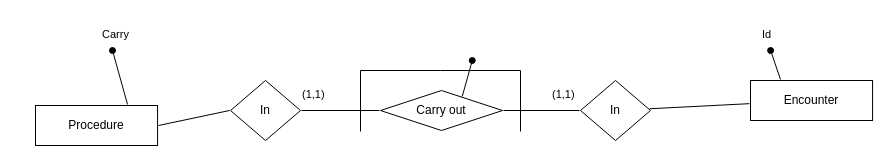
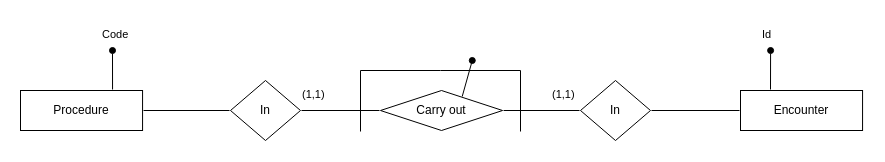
  <mxCell id="0" />
  <mxCell id="1" parent="0" />
  <mxCell id="2" style="edgeStyle=none;rounded=0;orthogonalLoop=1;jettySize=auto;html=1;endArrow=none;startFill=0;" edge="1" parent="1"><mxGeometry relative="1" as="geometry"><mxPoint x="360" y="131" as="targetPoint" /><mxPoint x="520" y="131" as="sourcePoint" /><Array as="points"><mxPoint x="520" y="70" /><mxPoint x="440" y="70" /><mxPoint x="360" y="70" /></Array></mxGeometry></mxCell>
  <mxCell id="3" style="edgeStyle=none;rounded=0;orthogonalLoop=1;jettySize=auto;html=1;exitX=0.75;exitY=0;exitDx=0;exitDy=0;endArrow=oval;endFill=1;" edge="1" parent="1" source="4"><mxGeometry relative="1" as="geometry"><mxPoint x="471.778" y="60" as="targetPoint" /></mxGeometry></mxCell>
  <mxCell id="4" value="Carry out" style="rhombus;whiteSpace=wrap;html=1;align=center;perimeterSpacing=1;strokeWidth=1;strokeColor=light-dark(#000000,#000000);fillStyle=solid;gradientColor=none;fillColor=light-dark(#FFFFFF,#FFFFFF);fixDash=0;" vertex="1" parent="1"><mxGeometry x="380" y="90" width="122.06" height="40" as="geometry" /></mxCell>
  <mxCell id="5" value="" style="edgeStyle=orthogonalEdgeStyle;rounded=0;orthogonalLoop=1;jettySize=auto;html=1;endArrow=none;startFill=0;" edge="1" parent="1" source="7" target="4"><mxGeometry relative="1" as="geometry" /></mxCell>
  <mxCell id="6" value="" style="edgeStyle=none;rounded=0;orthogonalLoop=1;jettySize=auto;html=1;endArrow=none;startFill=0;" edge="1" parent="1" source="7" target="13"><mxGeometry relative="1" as="geometry" /></mxCell>
  <mxCell id="7" value="In" style="shape=rhombus;perimeter=rhombusPerimeter;whiteSpace=wrap;html=1;align=center;fillColor=light-dark(#FFFFFF,#FFFFFF);strokeColor=light-dark(#000000,#000000);fillStyle=solid;fontColor=light-dark(#000000,#000000);perimeterSpacing=1;gradientColor=none;" vertex="1" parent="1"><mxGeometry x="580" y="80" width="70" height="60" as="geometry" /></mxCell>
  <mxCell id="8" value="" style="rounded=0;orthogonalLoop=1;jettySize=auto;html=1;endArrow=none;startFill=0;" edge="1" parent="1" source="9" target="4"><mxGeometry relative="1" as="geometry" /></mxCell>
  <mxCell id="9" value="In" style="shape=rhombus;perimeter=rhombusPerimeter;whiteSpace=wrap;html=1;align=center;fillColor=light-dark(#FFFFFF,#FFFFFF);strokeColor=light-dark(#000000,#000000);fillStyle=solid;fontColor=light-dark(#000000,#000000);perimeterSpacing=1;gradientColor=none;" vertex="1" parent="1"><mxGeometry x="230" y="80" width="70" height="60" as="geometry" /></mxCell>
  <mxCell id="10" value="&lt;span style=&quot;color: rgb(0, 0, 0); font-family: Helvetica; font-size: 11px; font-style: normal; font-variant-ligatures: normal; font-variant-caps: normal; font-weight: 400; letter-spacing: normal; orphans: 2; text-align: center; text-indent: 0px; text-transform: none; widows: 2; word-spacing: 0px; -webkit-text-stroke-width: 0px; white-space: nowrap; background-color: rgb(255, 255, 255); text-decoration-thickness: initial; text-decoration-style: initial; text-decoration-color: initial; float: none; display: inline !important;&quot;&gt;(1,1)&lt;/span&gt;" style="text;whiteSpace=wrap;html=1;" vertex="1" parent="1"><mxGeometry x="300" y="80" width="30" height="30" as="geometry" /></mxCell>
  <mxCell id="11" value="&lt;span style=&quot;color: rgb(0, 0, 0); font-family: Helvetica; font-size: 11px; font-style: normal; font-variant-ligatures: normal; font-variant-caps: normal; font-weight: 400; letter-spacing: normal; orphans: 2; text-align: center; text-indent: 0px; text-transform: none; widows: 2; word-spacing: 0px; -webkit-text-stroke-width: 0px; white-space: nowrap; background-color: rgb(255, 255, 255); text-decoration-thickness: initial; text-decoration-style: initial; text-decoration-color: initial; float: none; display: inline !important;&quot;&gt;(1,1)&lt;/span&gt;" style="text;whiteSpace=wrap;html=1;" vertex="1" parent="1"><mxGeometry x="550" y="80" width="30" height="30" as="geometry" /></mxCell>
  <mxCell id="12" style="edgeStyle=none;rounded=0;orthogonalLoop=1;jettySize=auto;html=1;exitX=0.25;exitY=0;exitDx=0;exitDy=0;endArrow=oval;endFill=1;" edge="1" parent="1" source="13"><mxGeometry relative="1" as="geometry"><mxPoint x="770.095" y="50" as="targetPoint" /></mxGeometry></mxCell>
- <mxCell id="13" value="Encounter" style="whiteSpace=wrap;html=1;align=center;perimeterSpacing=1;rounded=0;strokeWidth=1;strokeColor=light-dark(#000000,#000000);fillStyle=solid;gradientColor=none;fillColor=light-dark(#FFFFFF,#FFFFFF);perimeter=rectanglePerimeter;fixDash=0;" vertex="1" parent="1"><mxGeometry x="750" y="80" width="122.06" height="40" as="geometry" /></mxCell>
+ <mxCell id="13" value="Encounter" style="whiteSpace=wrap;html=1;align=center;perimeterSpacing=1;rounded=0;strokeWidth=1;strokeColor=light-dark(#000000,#000000);fillStyle=solid;gradientColor=none;fillColor=light-dark(#FFFFFF,#FFFFFF);perimeter=rectanglePerimeter;fixDash=0;" vertex="1" parent="1"><mxGeometry x="740" y="90" width="122.06" height="40" as="geometry" /></mxCell>
  <mxCell id="14" style="edgeStyle=none;rounded=0;orthogonalLoop=1;jettySize=auto;html=1;exitX=1;exitY=0.5;exitDx=0;exitDy=0;entryX=0;entryY=0.5;entryDx=0;entryDy=0;endArrow=none;endFill=1;startFill=0;" edge="1" parent="1" source="16" target="9"><mxGeometry relative="1" as="geometry" /></mxCell>
  <mxCell id="15" style="edgeStyle=none;rounded=0;orthogonalLoop=1;jettySize=auto;html=1;exitX=0.75;exitY=0;exitDx=0;exitDy=0;endArrow=oval;endFill=1;" edge="1" parent="1" source="16"><mxGeometry relative="1" as="geometry"><mxPoint x="112" y="50" as="targetPoint" /></mxGeometry></mxCell>
- <mxCell id="16" value="Procedure" style="whiteSpace=wrap;html=1;align=center;perimeterSpacing=1;rounded=0;strokeWidth=1;strokeColor=light-dark(#000000,#000000);fillStyle=solid;gradientColor=none;fillColor=light-dark(#FFFFFF,#FFFFFF);perimeter=rectanglePerimeter;fixDash=0;" vertex="1" parent="1"><mxGeometry x="35" y="105" width="122.06" height="40" as="geometry" /></mxCell>
- <mxCell id="17" value="&lt;div style=&quot;text-align: center;&quot;&gt;&lt;span style=&quot;font-size: 11px; text-wrap-mode: nowrap; background-color: rgb(255, 255, 255);&quot;&gt;Carry&lt;/span&gt;&lt;/div&gt;" style="text;whiteSpace=wrap;html=1;" vertex="1" parent="1"><mxGeometry x="100" y="20" width="60" height="40" as="geometry" /></mxCell>
+ <mxCell id="16" value="Procedure" style="whiteSpace=wrap;html=1;align=center;perimeterSpacing=1;rounded=0;strokeWidth=1;strokeColor=light-dark(#000000,#000000);fillStyle=solid;gradientColor=none;fillColor=light-dark(#FFFFFF,#FFFFFF);perimeter=rectanglePerimeter;fixDash=0;" vertex="1" parent="1"><mxGeometry x="20" y="90" width="122.06" height="40" as="geometry" /></mxCell>
+ <mxCell id="17" value="&lt;div style=&quot;text-align: center;&quot;&gt;&lt;span style=&quot;font-size: 11px; text-wrap-mode: nowrap; background-color: rgb(255, 255, 255);&quot;&gt;Code&lt;/span&gt;&lt;/div&gt;" style="text;whiteSpace=wrap;html=1;" vertex="1" parent="1"><mxGeometry x="100" y="20" width="60" height="40" as="geometry" /></mxCell>
  <mxCell id="18" value="&lt;div style=&quot;text-align: center;&quot;&gt;&lt;span style=&quot;color: light-dark(rgb(0, 0, 0), rgb(255, 255, 255)); font-size: 11px; text-wrap-mode: nowrap; background-color: rgb(255, 255, 255);&quot;&gt;Id&lt;/span&gt;&lt;/div&gt;" style="text;whiteSpace=wrap;html=1;" vertex="1" parent="1"><mxGeometry x="760" y="20" width="20" height="20" as="geometry" /></mxCell>
